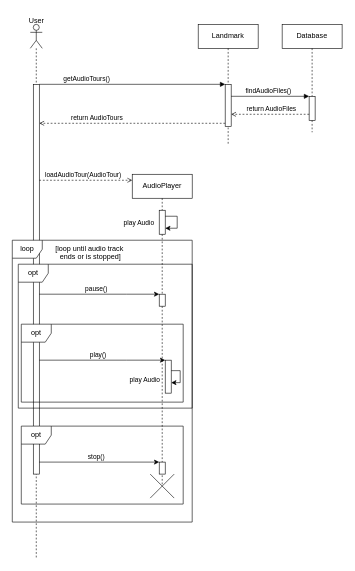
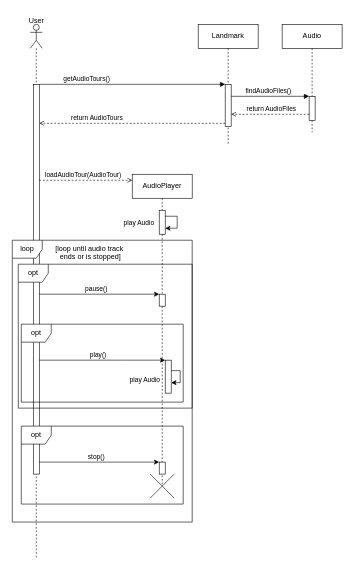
  <mxCell id="0" />
  <mxCell id="1" parent="0" />
  <mxCell id="2" value="Landmark" style="shape=umlLifeline;perimeter=lifelinePerimeter;whiteSpace=wrap;html=1;container=0;dropTarget=0;collapsible=0;recursiveResize=0;outlineConnect=0;portConstraint=eastwest;newEdgeStyle={&quot;edgeStyle&quot;:&quot;elbowEdgeStyle&quot;,&quot;elbow&quot;:&quot;vertical&quot;,&quot;curved&quot;:0,&quot;rounded&quot;:0};" parent="1" vertex="1"><mxGeometry x="330" y="40" width="100" height="200" as="geometry" /></mxCell>
  <mxCell id="3" value="" style="html=1;points=[];perimeter=orthogonalPerimeter;outlineConnect=0;targetShapes=umlLifeline;portConstraint=eastwest;newEdgeStyle={&quot;edgeStyle&quot;:&quot;elbowEdgeStyle&quot;,&quot;elbow&quot;:&quot;vertical&quot;,&quot;curved&quot;:0,&quot;rounded&quot;:0};" parent="2" vertex="1"><mxGeometry x="45" y="100" width="10" height="70" as="geometry" /></mxCell>
- <mxCell id="4" value="Database" style="shape=umlLifeline;perimeter=lifelinePerimeter;whiteSpace=wrap;html=1;container=0;dropTarget=0;collapsible=0;recursiveResize=0;outlineConnect=0;portConstraint=eastwest;newEdgeStyle={&quot;edgeStyle&quot;:&quot;elbowEdgeStyle&quot;,&quot;elbow&quot;:&quot;vertical&quot;,&quot;curved&quot;:0,&quot;rounded&quot;:0};" parent="1" vertex="1"><mxGeometry x="470" y="40" width="100" height="180" as="geometry" /></mxCell>
+ <mxCell id="4" value="Audio" style="shape=umlLifeline;perimeter=lifelinePerimeter;whiteSpace=wrap;html=1;container=0;dropTarget=0;collapsible=0;recursiveResize=0;outlineConnect=0;portConstraint=eastwest;newEdgeStyle={&quot;edgeStyle&quot;:&quot;elbowEdgeStyle&quot;,&quot;elbow&quot;:&quot;vertical&quot;,&quot;curved&quot;:0,&quot;rounded&quot;:0};" parent="1" vertex="1"><mxGeometry x="470" y="40" width="100" height="180" as="geometry" /></mxCell>
  <mxCell id="5" value="" style="html=1;points=[];perimeter=orthogonalPerimeter;outlineConnect=0;targetShapes=umlLifeline;portConstraint=eastwest;newEdgeStyle={&quot;edgeStyle&quot;:&quot;elbowEdgeStyle&quot;,&quot;elbow&quot;:&quot;vertical&quot;,&quot;curved&quot;:0,&quot;rounded&quot;:0};" parent="4" vertex="1"><mxGeometry x="45" y="120" width="10" height="40" as="geometry" /></mxCell>
  <mxCell id="6" value="" style="shape=umlLifeline;perimeter=lifelinePerimeter;whiteSpace=wrap;html=1;container=1;dropTarget=0;collapsible=0;recursiveResize=0;outlineConnect=0;portConstraint=eastwest;newEdgeStyle={&quot;curved&quot;:0,&quot;rounded&quot;:0};participant=umlActor;" parent="1" vertex="1"><mxGeometry x="50" y="40" width="20" height="890" as="geometry" /></mxCell>
  <mxCell id="7" value="" style="html=1;points=[];perimeter=orthogonalPerimeter;outlineConnect=0;targetShapes=umlLifeline;portConstraint=eastwest;newEdgeStyle={&quot;edgeStyle&quot;:&quot;elbowEdgeStyle&quot;,&quot;elbow&quot;:&quot;vertical&quot;,&quot;curved&quot;:0,&quot;rounded&quot;:0};" parent="6" vertex="1"><mxGeometry x="5" y="100" width="10" height="650" as="geometry" /></mxCell>
  <mxCell id="8" value="User" style="text;html=1;align=center;verticalAlign=middle;resizable=0;points=[];autosize=1;strokeColor=none;fillColor=none;" parent="1" vertex="1"><mxGeometry x="35" y="20" width="50" height="30" as="geometry" /></mxCell>
  <mxCell id="9" value="getAudioTours()" style="html=1;verticalAlign=bottom;startArrow=none;endArrow=block;startSize=8;edgeStyle=elbowEdgeStyle;elbow=vertical;curved=0;rounded=0;startFill=0;" parent="1" source="7" target="3" edge="1"><mxGeometry x="-0.491" relative="1" as="geometry"><mxPoint x="175" y="110" as="sourcePoint" /><Array as="points"><mxPoint x="170" y="140" /></Array><mxPoint as="offset" /></mxGeometry></mxCell>
  <mxCell id="10" value="findAudioFiles()" style="html=1;verticalAlign=bottom;startArrow=none;endArrow=block;startSize=8;edgeStyle=elbowEdgeStyle;elbow=vertical;curved=0;rounded=0;startFill=0;" parent="1" source="3" edge="1"><mxGeometry x="-0.04" relative="1" as="geometry"><mxPoint x="390" y="160" as="sourcePoint" /><Array as="points"><mxPoint x="465" y="160" /></Array><mxPoint x="515" y="160" as="targetPoint" /><mxPoint as="offset" /></mxGeometry></mxCell>
  <mxCell id="11" style="edgeStyle=elbowEdgeStyle;rounded=0;orthogonalLoop=1;jettySize=auto;html=1;elbow=vertical;curved=0;dashed=1;endArrow=open;endFill=0;" parent="1" source="5" target="3" edge="1"><mxGeometry relative="1" as="geometry"><mxPoint x="510" y="214.68" as="sourcePoint" /><mxPoint x="380" y="214.68" as="targetPoint" /><Array as="points"><mxPoint x="440" y="190" /><mxPoint x="455" y="214.68" /></Array></mxGeometry></mxCell>
  <mxCell id="12" value="return AudioFiles" style="edgeLabel;html=1;align=center;verticalAlign=middle;resizable=0;points=[];" parent="11" vertex="1" connectable="0"><mxGeometry x="0.128" y="-1" relative="1" as="geometry"><mxPoint x="9" y="-9" as="offset" /></mxGeometry></mxCell>
  <mxCell id="13" style="edgeStyle=elbowEdgeStyle;rounded=0;orthogonalLoop=1;jettySize=auto;html=1;elbow=vertical;curved=0;dashed=1;endArrow=open;endFill=0;" parent="1" source="3" target="7" edge="1"><mxGeometry relative="1" as="geometry"><mxPoint x="370" y="230.32" as="sourcePoint" /><mxPoint x="240" y="230.32" as="targetPoint" /><Array as="points"><mxPoint x="260" y="205" /><mxPoint x="310" y="230" /></Array></mxGeometry></mxCell>
  <mxCell id="14" value="return AudioTours" style="edgeLabel;html=1;align=center;verticalAlign=middle;resizable=0;points=[];" parent="13" vertex="1" connectable="0"><mxGeometry x="0.128" y="-1" relative="1" as="geometry"><mxPoint x="-40" y="-9" as="offset" /></mxGeometry></mxCell>
  <mxCell id="15" value="loadAudioTour(AudioTour)" style="html=1;verticalAlign=bottom;startArrow=none;endArrow=open;startSize=8;edgeStyle=elbowEdgeStyle;elbow=vertical;curved=0;rounded=0;startFill=0;endFill=0;dashed=1;" parent="1" source="7" edge="1"><mxGeometry x="-0.062" relative="1" as="geometry"><mxPoint x="75" y="240" as="sourcePoint" /><Array as="points"><mxPoint x="130" y="300" /><mxPoint x="185" y="240" /></Array><mxPoint x="220" y="300" as="targetPoint" /><mxPoint as="offset" /></mxGeometry></mxCell>
  <mxCell id="16" style="edgeStyle=elbowEdgeStyle;rounded=0;orthogonalLoop=1;jettySize=auto;html=1;elbow=vertical;curved=0;endArrow=classic;endFill=1;" parent="1" source="7" target="30" edge="1"><mxGeometry relative="1" as="geometry"><Array as="points"><mxPoint x="210" y="490" /></Array></mxGeometry></mxCell>
  <mxCell id="17" value="pause()" style="edgeLabel;html=1;align=center;verticalAlign=middle;resizable=0;points=[];" parent="16" vertex="1" connectable="0"><mxGeometry x="-0.386" relative="1" as="geometry"><mxPoint x="33" y="-10" as="offset" /></mxGeometry></mxCell>
  <mxCell id="18" style="edgeStyle=elbowEdgeStyle;rounded=0;orthogonalLoop=1;jettySize=auto;html=1;elbow=vertical;curved=0;endArrow=classic;endFill=1;" parent="1" source="7" target="23" edge="1"><mxGeometry relative="1" as="geometry"><mxPoint x="75" y="600" as="sourcePoint" /><mxPoint x="270" y="579" as="targetPoint" /><Array as="points"><mxPoint x="210" y="600" /><mxPoint x="190" y="580" /></Array></mxGeometry></mxCell>
  <mxCell id="19" value="play()" style="edgeLabel;html=1;align=center;verticalAlign=middle;resizable=0;points=[];" parent="18" vertex="1" connectable="0"><mxGeometry x="-0.386" relative="1" as="geometry"><mxPoint x="33" y="-10" as="offset" /></mxGeometry></mxCell>
  <mxCell id="20" style="edgeStyle=elbowEdgeStyle;rounded=0;orthogonalLoop=1;jettySize=auto;html=1;elbow=vertical;curved=0;endArrow=classic;endFill=1;" parent="1" source="7" target="31" edge="1"><mxGeometry relative="1" as="geometry"><mxPoint x="60" y="774.68" as="sourcePoint" /><mxPoint x="270" y="775" as="targetPoint" /><Array as="points"><mxPoint x="270" y="770" /></Array></mxGeometry></mxCell>
  <mxCell id="21" value="stop()" style="edgeLabel;html=1;align=center;verticalAlign=middle;resizable=0;points=[];" parent="20" vertex="1" connectable="0"><mxGeometry x="-0.386" relative="1" as="geometry"><mxPoint x="33" y="-10" as="offset" /></mxGeometry></mxCell>
  <mxCell id="22" value="loop" style="shape=umlFrame;whiteSpace=wrap;html=1;pointerEvents=0;recursiveResize=0;container=1;collapsible=0;width=50;" parent="1" vertex="1"><mxGeometry x="20" y="400" width="300" height="470" as="geometry" /></mxCell>
  <mxCell id="23" value="" style="html=1;points=[[0,0,0,0,5],[0,1,0,0,-5],[1,0,0,0,5],[1,1,0,0,-5]];perimeter=orthogonalPerimeter;outlineConnect=0;targetShapes=umlLifeline;portConstraint=eastwest;newEdgeStyle={&quot;curved&quot;:0,&quot;rounded&quot;:0};" parent="22" vertex="1"><mxGeometry x="255" y="200" width="10" height="55" as="geometry" /></mxCell>
  <mxCell id="24" style="edgeStyle=orthogonalEdgeStyle;rounded=0;orthogonalLoop=1;jettySize=auto;html=1;curved=0;" parent="22" source="23" target="23" edge="1"><mxGeometry relative="1" as="geometry"><Array as="points"><mxPoint x="280" y="228" /></Array></mxGeometry></mxCell>
  <mxCell id="25" value="opt" style="shape=umlFrame;whiteSpace=wrap;html=1;pointerEvents=0;recursiveResize=0;container=1;collapsible=0;width=50;" parent="22" vertex="1"><mxGeometry x="10" y="40" width="290" height="240" as="geometry" /></mxCell>
  <mxCell id="26" value="AudioPlayer" style="shape=umlLifeline;whiteSpace=wrap;html=1;container=0;dropTarget=0;collapsible=0;recursiveResize=0;outlineConnect=0;portConstraint=eastwest;newEdgeStyle={&quot;curved&quot;:0,&quot;rounded&quot;:0};targetShapes=umlLifeline;participant=label;points=[[0,0,0,0,5],[0,1,0,0,-5],[1,0,0,0,5],[1,1,0,0,-5]];perimeter=rectanglePerimeter;" parent="25" vertex="1"><mxGeometry x="190" y="-150" width="100" height="520" as="geometry" /></mxCell>
  <mxCell id="27" value="" style="html=1;points=[];perimeter=orthogonalPerimeter;outlineConnect=0;targetShapes=umlLifeline;portConstraint=eastwest;newEdgeStyle={&quot;edgeStyle&quot;:&quot;elbowEdgeStyle&quot;,&quot;elbow&quot;:&quot;vertical&quot;,&quot;curved&quot;:0,&quot;rounded&quot;:0};" parent="26" vertex="1"><mxGeometry x="45" y="60" width="10" height="40" as="geometry" /></mxCell>
  <mxCell id="28" style="edgeStyle=elbowEdgeStyle;rounded=0;orthogonalLoop=1;jettySize=auto;html=1;elbow=vertical;curved=0;" parent="26" source="27" target="27" edge="1"><mxGeometry relative="1" as="geometry" /></mxCell>
  <mxCell id="29" value="play Audio" style="edgeLabel;html=1;align=center;verticalAlign=middle;resizable=0;points=[];" parent="28" vertex="1" connectable="0"><mxGeometry x="-0.497" y="-1" relative="1" as="geometry"><mxPoint x="-60" y="9" as="offset" /></mxGeometry></mxCell>
  <mxCell id="30" value="" style="html=1;points=[[0,0,0,0,5],[0,1,0,0,-5],[1,0,0,0,5],[1,1,0,0,-5]];perimeter=orthogonalPerimeter;outlineConnect=0;targetShapes=umlLifeline;portConstraint=eastwest;newEdgeStyle={&quot;curved&quot;:0,&quot;rounded&quot;:0};" parent="26" vertex="1"><mxGeometry x="45" y="200" width="10" height="20" as="geometry" /></mxCell>
  <mxCell id="31" value="" style="html=1;points=[[0,0,0,0,5],[0,1,0,0,-5],[1,0,0,0,5],[1,1,0,0,-5]];perimeter=orthogonalPerimeter;outlineConnect=0;targetShapes=umlLifeline;portConstraint=eastwest;newEdgeStyle={&quot;curved&quot;:0,&quot;rounded&quot;:0};" parent="26" vertex="1"><mxGeometry x="45" y="480" width="10" height="20" as="geometry" /></mxCell>
  <mxCell id="32" value="opt" style="shape=umlFrame;whiteSpace=wrap;html=1;pointerEvents=0;recursiveResize=0;container=1;collapsible=0;width=50;" parent="25" vertex="1"><mxGeometry x="5" y="270" width="270" height="130" as="geometry" /></mxCell>
  <mxCell id="33" style="edgeStyle=elbowEdgeStyle;rounded=0;orthogonalLoop=1;jettySize=auto;html=1;elbow=vertical;curved=0;endArrow=classic;endFill=1;" parent="32" edge="1"><mxGeometry relative="1" as="geometry" /></mxCell>
  <mxCell id="34" value="pause()" style="edgeLabel;html=1;align=center;verticalAlign=middle;resizable=0;points=[];" parent="33" vertex="1" connectable="0"><mxGeometry x="-0.386" relative="1" as="geometry"><mxPoint x="33" y="-15" as="offset" /></mxGeometry></mxCell>
  <mxCell id="35" value="" style="shape=umlDestroy;dashed=0;targetShapes=umlLifeline;" parent="32" vertex="1"><mxGeometry x="215" y="80" width="40" height="40" as="geometry" /></mxCell>
  <mxCell id="36" value="opt" style="shape=umlFrame;whiteSpace=wrap;html=1;pointerEvents=0;recursiveResize=0;container=1;collapsible=0;width=50;" parent="22" vertex="1"><mxGeometry x="15" y="140" width="270" height="130" as="geometry" /></mxCell>
  <mxCell id="37" style="edgeStyle=elbowEdgeStyle;rounded=0;orthogonalLoop=1;jettySize=auto;html=1;elbow=vertical;curved=0;endArrow=classic;endFill=1;" parent="36" target="23" edge="1"><mxGeometry relative="1" as="geometry" /></mxCell>
  <mxCell id="38" value="pause()" style="edgeLabel;html=1;align=center;verticalAlign=middle;resizable=0;points=[];" parent="37" vertex="1" connectable="0"><mxGeometry x="-0.386" relative="1" as="geometry"><mxPoint x="33" y="-15" as="offset" /></mxGeometry></mxCell>
  <mxCell id="39" value="play Audio" style="edgeLabel;html=1;align=center;verticalAlign=middle;resizable=0;points=[];" parent="36" vertex="1" connectable="0"><mxGeometry x="194.999" y="-130" as="geometry"><mxPoint x="11" y="222" as="offset" /></mxGeometry></mxCell>
  <mxCell id="40" value="[loop until audio track&amp;nbsp;&lt;div&gt;ends or is stopped]&lt;/div&gt;" style="text;align=center;html=1;" parent="22" vertex="1"><mxGeometry width="100" height="40" relative="1" as="geometry"><mxPoint x="80" as="offset" /></mxGeometry></mxCell>
